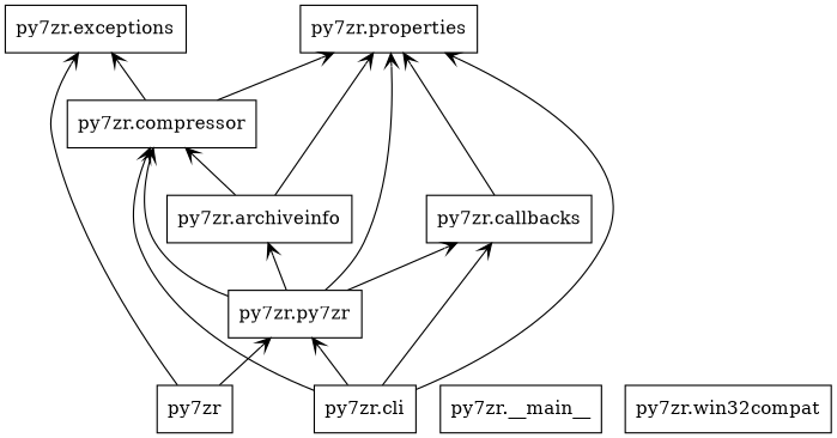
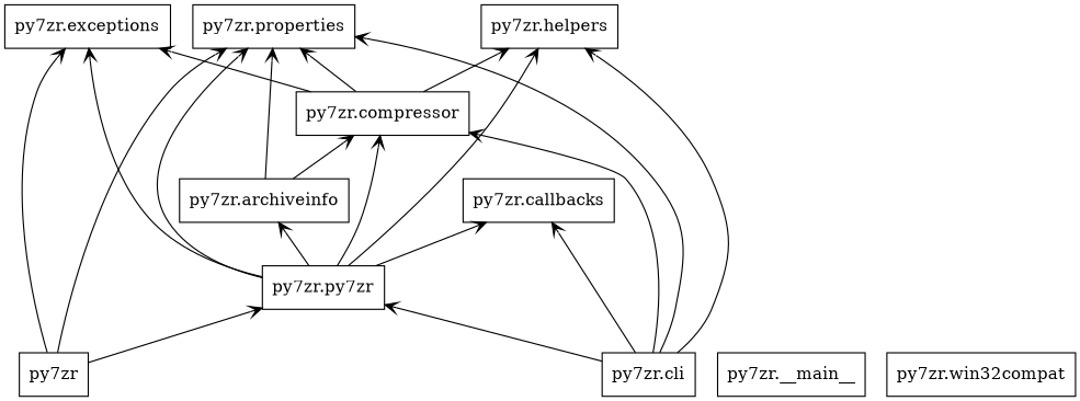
  digraph {
    rankdir=BT
    node [shape=box]
    edge [arrowhead=open arrowtail=none]
    n1 [label=py7zr]
    n2 [label="py7zr.exceptions"]
    n3 [label="py7zr.properties"]
    n4 [label="py7zr.py7zr"]
    n5 [label="py7zr.archiveinfo"]
    n6 [label="py7zr.compressor"]
+   n7 [label="py7zr.helpers"]
    n8 [label="py7zr.callbacks"]
    n9 [label="py7zr.__main__"]
    n10 [label="py7zr.cli"]
    n11 [label="py7zr.win32compat"]
    n1 -> n2
-   n8 -> n3
+   n1 -> n3
    n1 -> n4
+   n4 -> n2
    n4 -> n3
    n4 -> n5
    n4 -> n6
+   n4 -> n7
    n4 -> n8
    n5 -> n3
    n5 -> n6
    n6 -> n2
    n6 -> n3
+   n6 -> n7
    n10 -> n3
    n10 -> n4
    n10 -> n6
+   n10 -> n7
    n10 -> n8
  }
